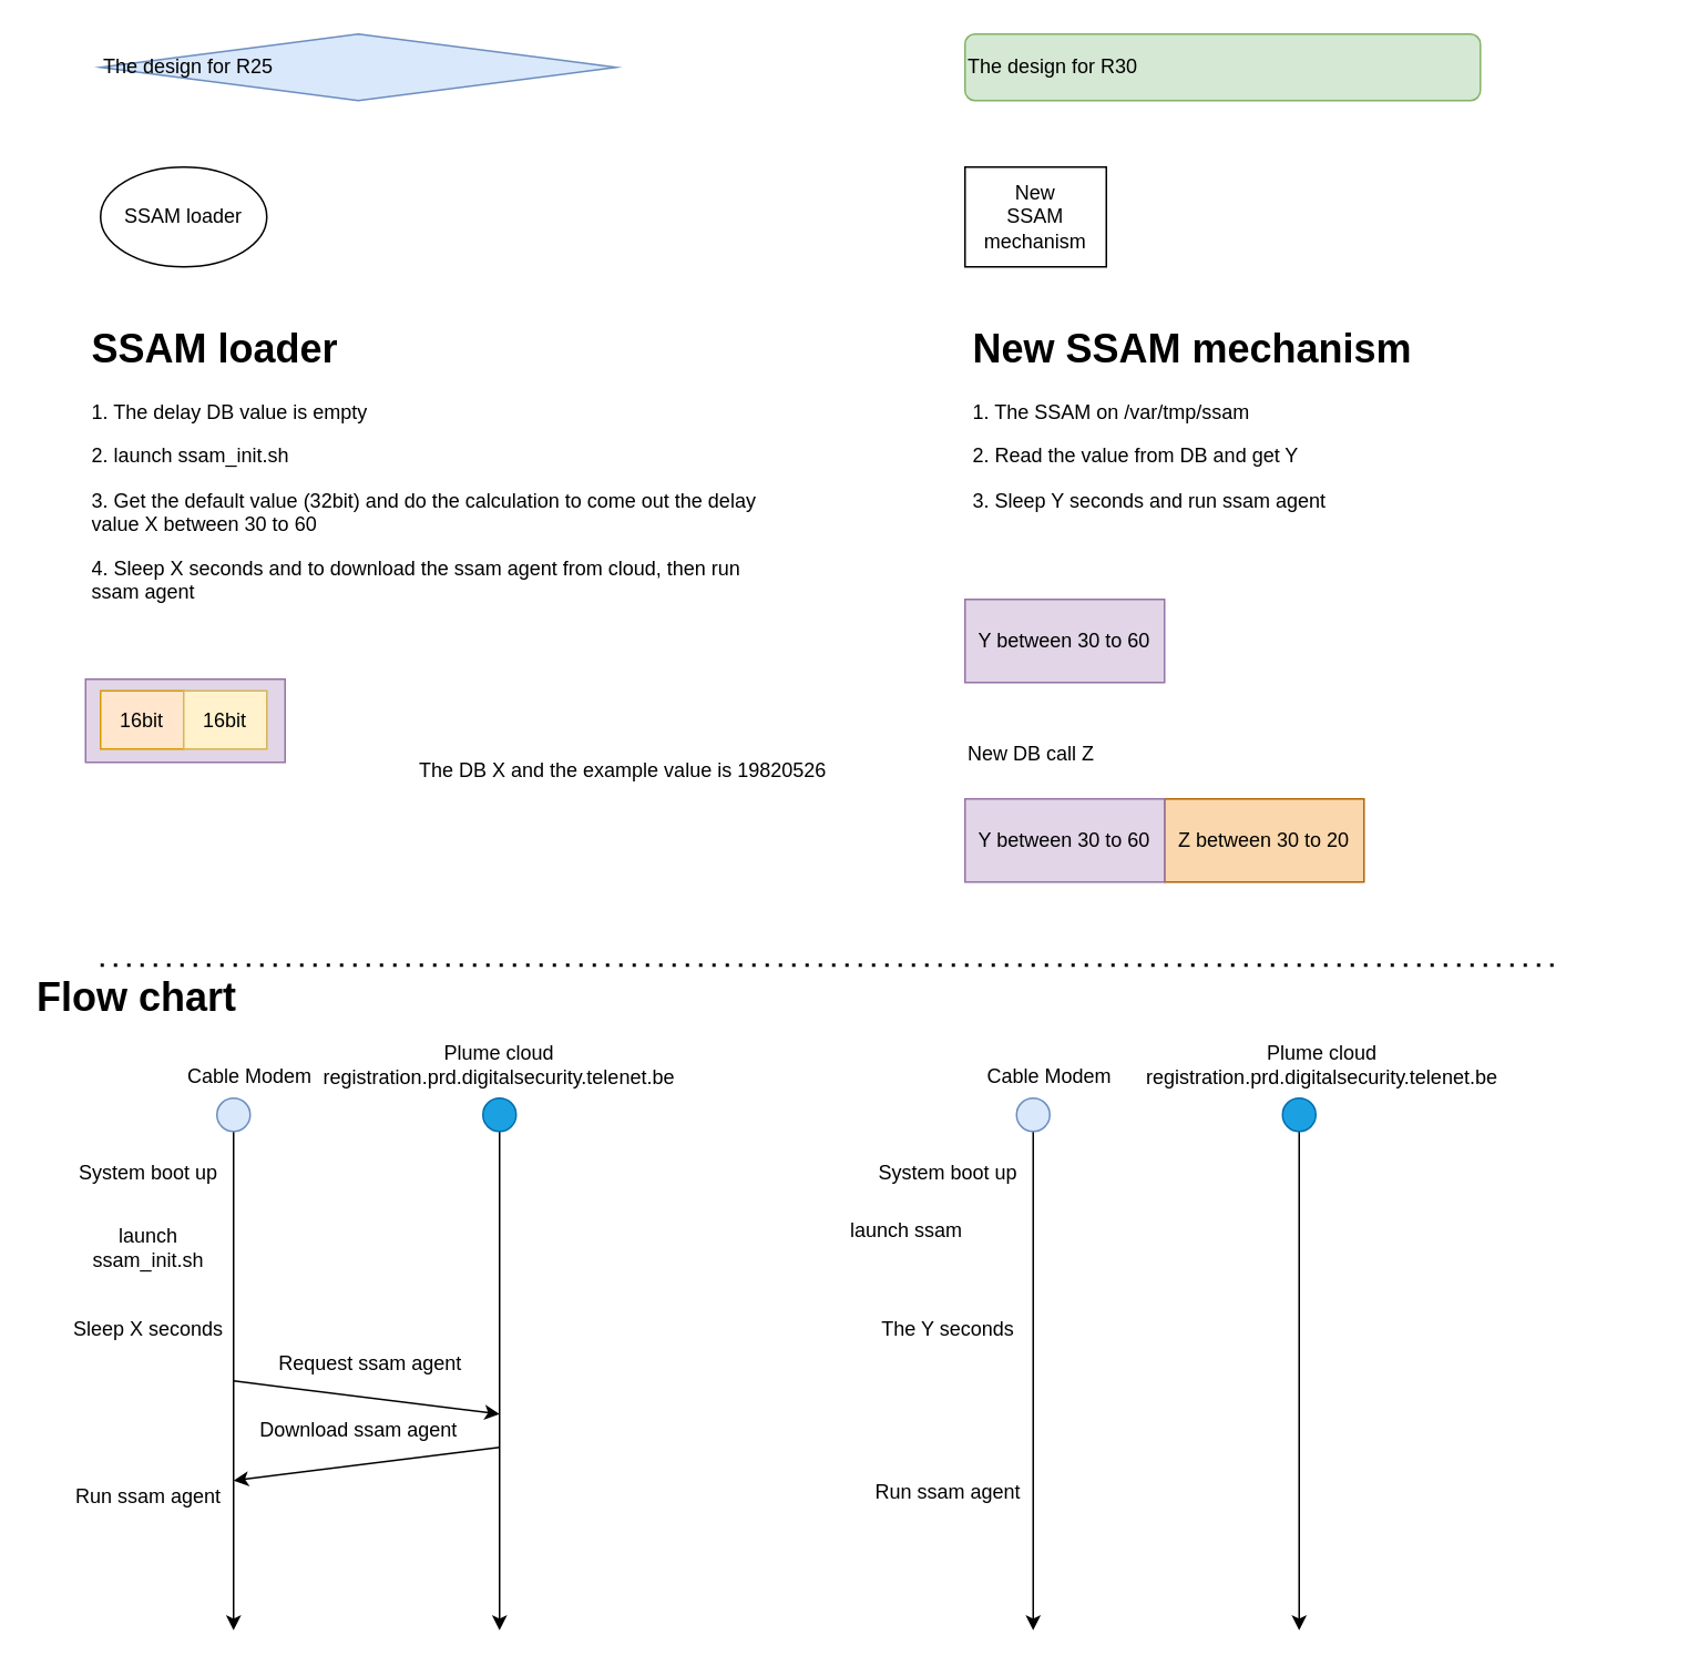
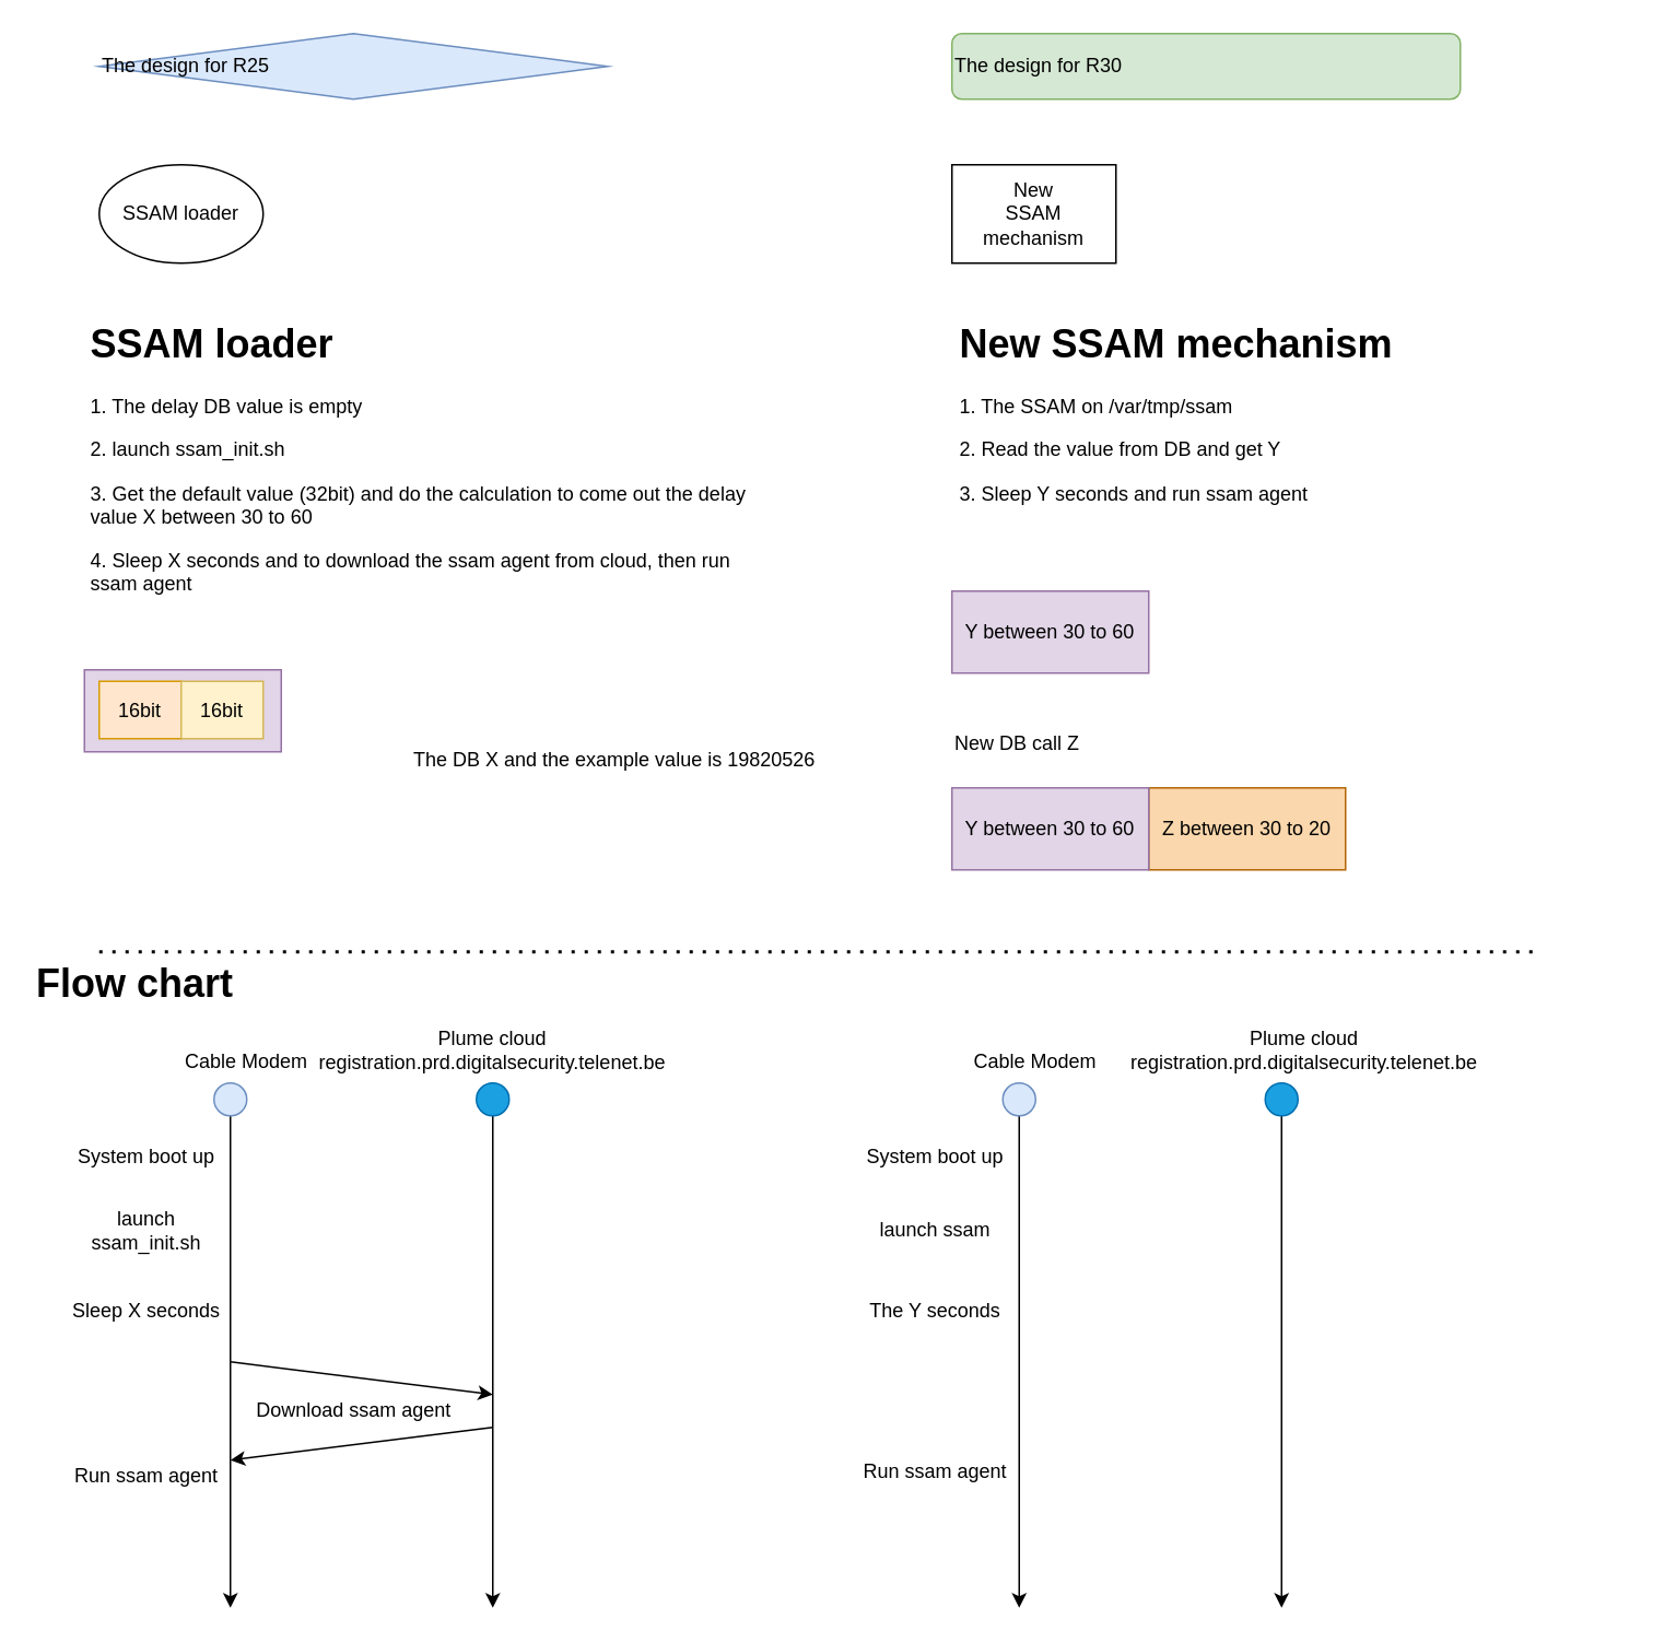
  <mxCell id="0" />
  <mxCell id="1" parent="0" />
  <mxCell id="2" value="" style="rounded=0;whiteSpace=wrap;html=1;fillColor=#e1d5e7;strokeColor=#9673a6;" parent="1" vertex="1"><mxGeometry x="51" y="408" width="120" height="50" as="geometry" /></mxCell>
  <mxCell id="3" value="SSAM loader" style="ellipse;whiteSpace=wrap;html=1;" parent="1" vertex="1"><mxGeometry x="60" y="100" width="100" height="60" as="geometry" /></mxCell>
  <mxCell id="4" value="&lt;h1&gt;SSAM loader&lt;/h1&gt;&lt;p&gt;1. The delay DB value is empty&lt;/p&gt;&lt;p&gt;2. launch ssam_init.sh&lt;/p&gt;&lt;p&gt;3. Get the default value (32bit) and do the calculation to come out the delay value X between 30 to 60&lt;/p&gt;&lt;p&gt;4. Sleep X seconds and to download the ssam agent from cloud, then run ssam agent&lt;/p&gt;" style="text;html=1;strokeColor=none;fillColor=none;spacing=5;spacingTop=-20;whiteSpace=wrap;overflow=hidden;rounded=0;" parent="1" vertex="1"><mxGeometry x="50" y="190" width="420" height="220" as="geometry" /></mxCell>
  <mxCell id="5" value="The design for R25" style="rhombus;whiteSpace=wrap;html=1;align=left;fillColor=#dae8fc;strokeColor=#6c8ebf;" parent="1" vertex="1"><mxGeometry x="60" y="20" width="310" height="40" as="geometry" /></mxCell>
  <mxCell id="6" value="The design for R30" style="rounded=1;whiteSpace=wrap;html=1;align=left;fillColor=#d5e8d4;strokeColor=#82b366;" parent="1" vertex="1"><mxGeometry x="580" y="20" width="310" height="40" as="geometry" /></mxCell>
  <mxCell id="7" value="&lt;h1&gt;New SSAM mechanism&lt;/h1&gt;&lt;p&gt;1. The SSAM on /var/tmp/ssam&lt;/p&gt;&lt;p&gt;2. Read the value from DB and get Y&lt;/p&gt;&lt;p&gt;3.&amp;nbsp;&lt;span&gt;Sleep Y seconds and run ssam agent&amp;nbsp;&lt;/span&gt;&lt;/p&gt;" style="text;html=1;strokeColor=none;fillColor=none;spacing=5;spacingTop=-20;whiteSpace=wrap;overflow=hidden;rounded=0;" parent="1" vertex="1"><mxGeometry x="580" y="190" width="420" height="220" as="geometry" /></mxCell>
- <mxCell id="8" value="New&lt;br&gt;SSAM mechanism" style="rounded=0;whiteSpace=wrap;html=1;" parent="1" vertex="1"><mxGeometry x="580" y="100" width="85" height="60" as="geometry" /></mxCell>
+ <mxCell id="8" value="New&lt;br&gt;SSAM mechanism" style="rounded=0;whiteSpace=wrap;html=1;" parent="1" vertex="1"><mxGeometry x="580" y="100" width="100" height="60" as="geometry" /></mxCell>
  <mxCell id="9" value="16bit" style="rounded=0;whiteSpace=wrap;html=1;fillColor=#ffe6cc;strokeColor=#d79b00;" parent="1" vertex="1"><mxGeometry x="60" y="415" width="50" height="35" as="geometry" /></mxCell>
  <mxCell id="10" value="16bit" style="rounded=0;whiteSpace=wrap;html=1;fillColor=#fff2cc;strokeColor=#d6b656;" parent="1" vertex="1"><mxGeometry x="110" y="415" width="50" height="35" as="geometry" /></mxCell>
  <mxCell id="11" value="Y between 30 to 60" style="rounded=0;whiteSpace=wrap;html=1;fillColor=#e1d5e7;strokeColor=#9673a6;" parent="1" vertex="1"><mxGeometry x="580" y="360" width="120" height="50" as="geometry" /></mxCell>
  <mxCell id="12" value="The DB X and the example value is 19820526" style="text;html=1;strokeColor=none;fillColor=none;align=left;verticalAlign=middle;whiteSpace=wrap;rounded=0;" parent="1" vertex="1"><mxGeometry x="250" y="452.5" width="300" height="20" as="geometry" /></mxCell>
  <mxCell id="13" value="Z between 30 to 20" style="rounded=0;whiteSpace=wrap;html=1;fillColor=#fad7ac;strokeColor=#b46504;" parent="1" vertex="1"><mxGeometry x="700" y="480" width="120" height="50" as="geometry" /></mxCell>
  <mxCell id="14" value="Y between 30 to 60" style="rounded=0;whiteSpace=wrap;html=1;fillColor=#e1d5e7;strokeColor=#9673a6;" parent="1" vertex="1"><mxGeometry x="580" y="480" width="120" height="50" as="geometry" /></mxCell>
  <mxCell id="15" value="New DB call Z" style="text;html=1;strokeColor=none;fillColor=none;align=left;verticalAlign=middle;whiteSpace=wrap;rounded=0;" parent="1" vertex="1"><mxGeometry x="580" y="442.5" width="110" height="20" as="geometry" /></mxCell>
  <mxCell id="16" value="&lt;b&gt;&lt;font style=&quot;font-size: 24px&quot;&gt;Flow chart&lt;/font&gt;&lt;/b&gt;" style="text;html=1;strokeColor=none;fillColor=none;align=left;verticalAlign=middle;whiteSpace=wrap;rounded=0;" vertex="1" parent="1"><mxGeometry y="590" width="170" height="20" as="geometry" x="20" /></mxCell>
  <mxCell id="17" value="" style="endArrow=none;dashed=1;html=1;dashPattern=1 3;strokeWidth=2;" edge="1" parent="1"><mxGeometry width="50" height="50" relative="1" as="geometry"><mxPoint x="60" y="580" as="sourcePoint" /><mxPoint x="940" y="580" as="targetPoint" /></mxGeometry></mxCell>
  <mxCell id="18" style="edgeStyle=orthogonalEdgeStyle;rounded=0;orthogonalLoop=1;jettySize=auto;html=1;exitX=0.5;exitY=1;exitDx=0;exitDy=0;" edge="1" parent="1" source="19"><mxGeometry relative="1" as="geometry"><mxPoint x="140" y="980" as="targetPoint" /></mxGeometry></mxCell>
  <mxCell id="19" value="" style="ellipse;whiteSpace=wrap;html=1;aspect=fixed;fillColor=#dae8fc;strokeColor=#6c8ebf;" vertex="1" parent="1"><mxGeometry x="130" y="660" width="20" height="20" as="geometry" /></mxCell>
  <mxCell id="20" value="&lt;font style=&quot;font-size: 12px&quot;&gt;Cable Modem&lt;/font&gt;" style="text;html=1;strokeColor=none;fillColor=none;align=center;verticalAlign=middle;whiteSpace=wrap;rounded=0;" vertex="1" parent="1"><mxGeometry x="100" y="637" width="100" height="20" as="geometry" /></mxCell>
  <mxCell id="21" value="&lt;font style=&quot;font-size: 12px&quot;&gt;Plume cloud&lt;br&gt;registration.prd.digitalsecurity.telenet.be&lt;br&gt;&lt;/font&gt;" style="text;html=1;strokeColor=none;fillColor=none;align=center;verticalAlign=middle;whiteSpace=wrap;rounded=0;" vertex="1" parent="1"><mxGeometry x="195" y="630" width="210" height="20" as="geometry" /></mxCell>
  <mxCell id="22" style="edgeStyle=orthogonalEdgeStyle;rounded=0;orthogonalLoop=1;jettySize=auto;html=1;exitX=0.5;exitY=1;exitDx=0;exitDy=0;" edge="1" parent="1" source="23"><mxGeometry relative="1" as="geometry"><mxPoint x="300" y="980" as="targetPoint" /></mxGeometry></mxCell>
  <mxCell id="23" value="" style="ellipse;whiteSpace=wrap;html=1;aspect=fixed;fillColor=#1ba1e2;strokeColor=#006EAF;fontColor=#ffffff;" vertex="1" parent="1"><mxGeometry x="290" y="660" width="20" height="20" as="geometry" /></mxCell>
  <mxCell id="24" value="&lt;font style=&quot;font-size: 12px&quot;&gt;System boot up&lt;/font&gt;" style="text;html=1;strokeColor=none;fillColor=none;align=center;verticalAlign=middle;whiteSpace=wrap;rounded=0;" vertex="1" parent="1"><mxGeometry x="39" y="695" width="100" height="20" as="geometry" /></mxCell>
  <mxCell id="25" value="&lt;font style=&quot;font-size: 12px&quot;&gt;launch ssam_init.sh&lt;/font&gt;" style="text;html=1;strokeColor=none;fillColor=none;align=center;verticalAlign=middle;whiteSpace=wrap;rounded=0;" vertex="1" parent="1"><mxGeometry x="39" y="740" width="100" height="20" as="geometry" /></mxCell>
  <mxCell id="26" value="&lt;font style=&quot;font-size: 12px&quot;&gt;Sleep X seconds&lt;/font&gt;" style="text;html=1;strokeColor=none;fillColor=none;align=center;verticalAlign=middle;whiteSpace=wrap;rounded=0;" vertex="1" parent="1"><mxGeometry x="39" y="789" width="100" height="20" as="geometry" /></mxCell>
  <mxCell id="27" value="" style="endArrow=classic;html=1;" edge="1" parent="1"><mxGeometry width="50" height="50" relative="1" as="geometry"><mxPoint x="140" y="830" as="sourcePoint" /><mxPoint x="300" y="850" as="targetPoint" /></mxGeometry></mxCell>
- <mxCell id="28" value="&lt;font style=&quot;font-size: 12px&quot;&gt;Request ssam agent&lt;/font&gt;" style="text;html=1;strokeColor=none;fillColor=none;align=center;verticalAlign=middle;whiteSpace=wrap;rounded=0;" vertex="1" parent="1"><mxGeometry x="160" y="810" width="125" height="20" as="geometry" /></mxCell>
  <mxCell id="29" value="" style="endArrow=classic;html=1;" edge="1" parent="1"><mxGeometry width="50" height="50" relative="1" as="geometry"><mxPoint x="300" y="870" as="sourcePoint" /><mxPoint x="140" y="890" as="targetPoint" /></mxGeometry></mxCell>
  <mxCell id="30" value="&lt;font style=&quot;font-size: 12px&quot;&gt;Download ssam agent&lt;/font&gt;" style="text;html=1;strokeColor=none;fillColor=none;align=center;verticalAlign=middle;whiteSpace=wrap;rounded=0;" vertex="1" parent="1"><mxGeometry x="152.5" y="850" width="125" height="20" as="geometry" /></mxCell>
  <mxCell id="31" value="Run ssam agent" style="text;html=1;strokeColor=none;fillColor=none;align=center;verticalAlign=middle;whiteSpace=wrap;rounded=0;" vertex="1" parent="1"><mxGeometry x="39" y="890" width="100" height="20" as="geometry" /></mxCell>
  <mxCell id="32" style="edgeStyle=orthogonalEdgeStyle;rounded=0;orthogonalLoop=1;jettySize=auto;html=1;exitX=0.5;exitY=1;exitDx=0;exitDy=0;" edge="1" parent="1" source="33"><mxGeometry relative="1" as="geometry"><mxPoint x="621" y="980" as="targetPoint" /></mxGeometry></mxCell>
  <mxCell id="33" value="" style="ellipse;whiteSpace=wrap;html=1;aspect=fixed;fillColor=#dae8fc;strokeColor=#6c8ebf;" vertex="1" parent="1"><mxGeometry x="611" y="660" width="20" height="20" as="geometry" /></mxCell>
  <mxCell id="34" value="&lt;font style=&quot;font-size: 12px&quot;&gt;Cable Modem&lt;/font&gt;" style="text;html=1;strokeColor=none;fillColor=none;align=center;verticalAlign=middle;whiteSpace=wrap;rounded=0;" vertex="1" parent="1"><mxGeometry x="581" y="637" width="100" height="20" as="geometry" /></mxCell>
  <mxCell id="35" style="edgeStyle=orthogonalEdgeStyle;rounded=0;orthogonalLoop=1;jettySize=auto;html=1;exitX=0.5;exitY=1;exitDx=0;exitDy=0;" edge="1" parent="1" source="36"><mxGeometry relative="1" as="geometry"><mxPoint x="781" y="980" as="targetPoint" /></mxGeometry></mxCell>
  <mxCell id="36" value="" style="ellipse;whiteSpace=wrap;html=1;aspect=fixed;fillColor=#1ba1e2;strokeColor=#006EAF;fontColor=#ffffff;" vertex="1" parent="1"><mxGeometry x="771" y="660" width="20" height="20" as="geometry" /></mxCell>
  <mxCell id="37" value="&lt;font style=&quot;font-size: 12px&quot;&gt;System boot up&lt;/font&gt;" style="text;html=1;strokeColor=none;fillColor=none;align=center;verticalAlign=middle;whiteSpace=wrap;rounded=0;" vertex="1" parent="1"><mxGeometry x="520" y="695" width="100" height="20" as="geometry" /></mxCell>
- <mxCell id="38" value="&lt;font style=&quot;font-size: 12px&quot;&gt;launch ssam&lt;/font&gt;" style="text;html=1;strokeColor=none;fillColor=none;align=center;verticalAlign=middle;whiteSpace=wrap;rounded=0;" vertex="1" parent="1"><mxGeometry x="495" y="730" width="100" height="20" as="geometry" /></mxCell>
+ <mxCell id="38" value="&lt;font style=&quot;font-size: 12px&quot;&gt;launch ssam&lt;/font&gt;" style="text;html=1;strokeColor=none;fillColor=none;align=center;verticalAlign=middle;whiteSpace=wrap;rounded=0;" vertex="1" parent="1"><mxGeometry x="520" y="740" width="100" height="20" as="geometry" /></mxCell>
  <mxCell id="39" value="&lt;font style=&quot;font-size: 12px&quot;&gt;The Y seconds&lt;/font&gt;" style="text;html=1;strokeColor=none;fillColor=none;align=center;verticalAlign=middle;whiteSpace=wrap;rounded=0;" vertex="1" parent="1"><mxGeometry x="520" y="789" width="100" height="20" as="geometry" /></mxCell>
  <mxCell id="40" value="Run ssam agent" style="text;html=1;strokeColor=none;fillColor=none;align=center;verticalAlign=middle;whiteSpace=wrap;rounded=0;" vertex="1" parent="1"><mxGeometry x="520" y="887" width="100" height="20" as="geometry" /></mxCell>
  <mxCell id="41" value="&lt;font style=&quot;font-size: 12px&quot;&gt;Plume cloud&lt;br&gt;registration.prd.digitalsecurity.telenet.be&lt;br&gt;&lt;/font&gt;" style="text;html=1;strokeColor=none;fillColor=none;align=center;verticalAlign=middle;whiteSpace=wrap;rounded=0;" vertex="1" parent="1"><mxGeometry x="690" y="630" width="210" height="20" as="geometry" /></mxCell>
